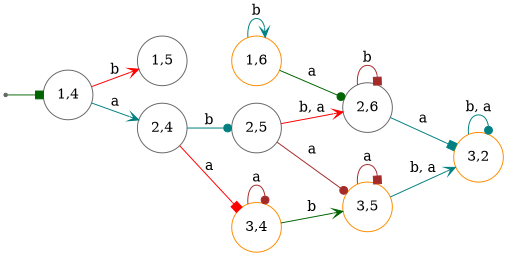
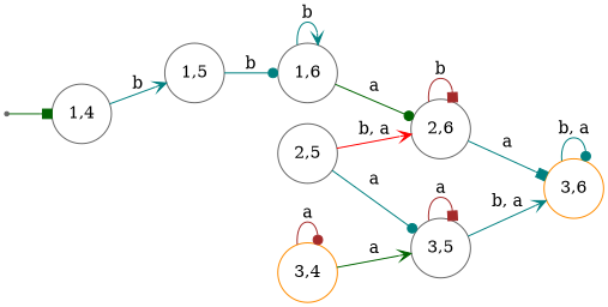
  digraph {
    rankdir=LR
    node [color=gray40 shape=circle]
    edge [arrowhead=vee color=teal]
    0 [shape=point]
    "1,4"
    "1,5"
-   "2,4"
-   "1,6" [color=darkorange]
+   "1,6"
    "2,5"
    "3,4" [color=darkorange]
    "2,6"
-   "3,5" [color=darkorange]
-   "3,6" [color=darkorange label="3,2"]
+   "3,5"
+   "3,6" [color=darkorange]
    0 -> "1,4" [arrowhead=box color=darkgreen]
-   "1,4" -> "1,5" [color=red label=b]
-   "1,4" -> "2,4" [label=a]
-   "2,4" -> "2,5" [arrowhead=dot label=b]
-   "2,4" -> "3,4" [arrowhead=box color=red label=a]
+   "1,4" -> "1,5" [label=b]
+   "1,5" -> "1,6" [arrowhead=dot label=b]
    "1,6" -> "1,6" [label=b]
    "1,6" -> "2,6" [arrowhead=dot color=darkgreen label=a]
    "2,5" -> "2,6" [color=red label="b, a"]
-   "2,5" -> "3,5" [arrowhead=dot color=brown label=a]
+   "2,5" -> "3,5" [arrowhead=dot label=a]
    "3,4" -> "3,4" [arrowhead=dot color=brown label=a]
-   "3,4" -> "3,5" [color=darkgreen label=b]
+   "3,4" -> "3,5" [color=darkgreen label=a]
    "2,6" -> "2,6" [arrowhead=box color=brown label=b]
    "2,6" -> "3,6" [arrowhead=box label=a]
    "3,5" -> "3,5" [arrowhead=box color=brown label=a]
    "3,5" -> "3,6" [label="b, a"]
    "3,6" -> "3,6" [arrowhead=dot label="b, a"]
  }
